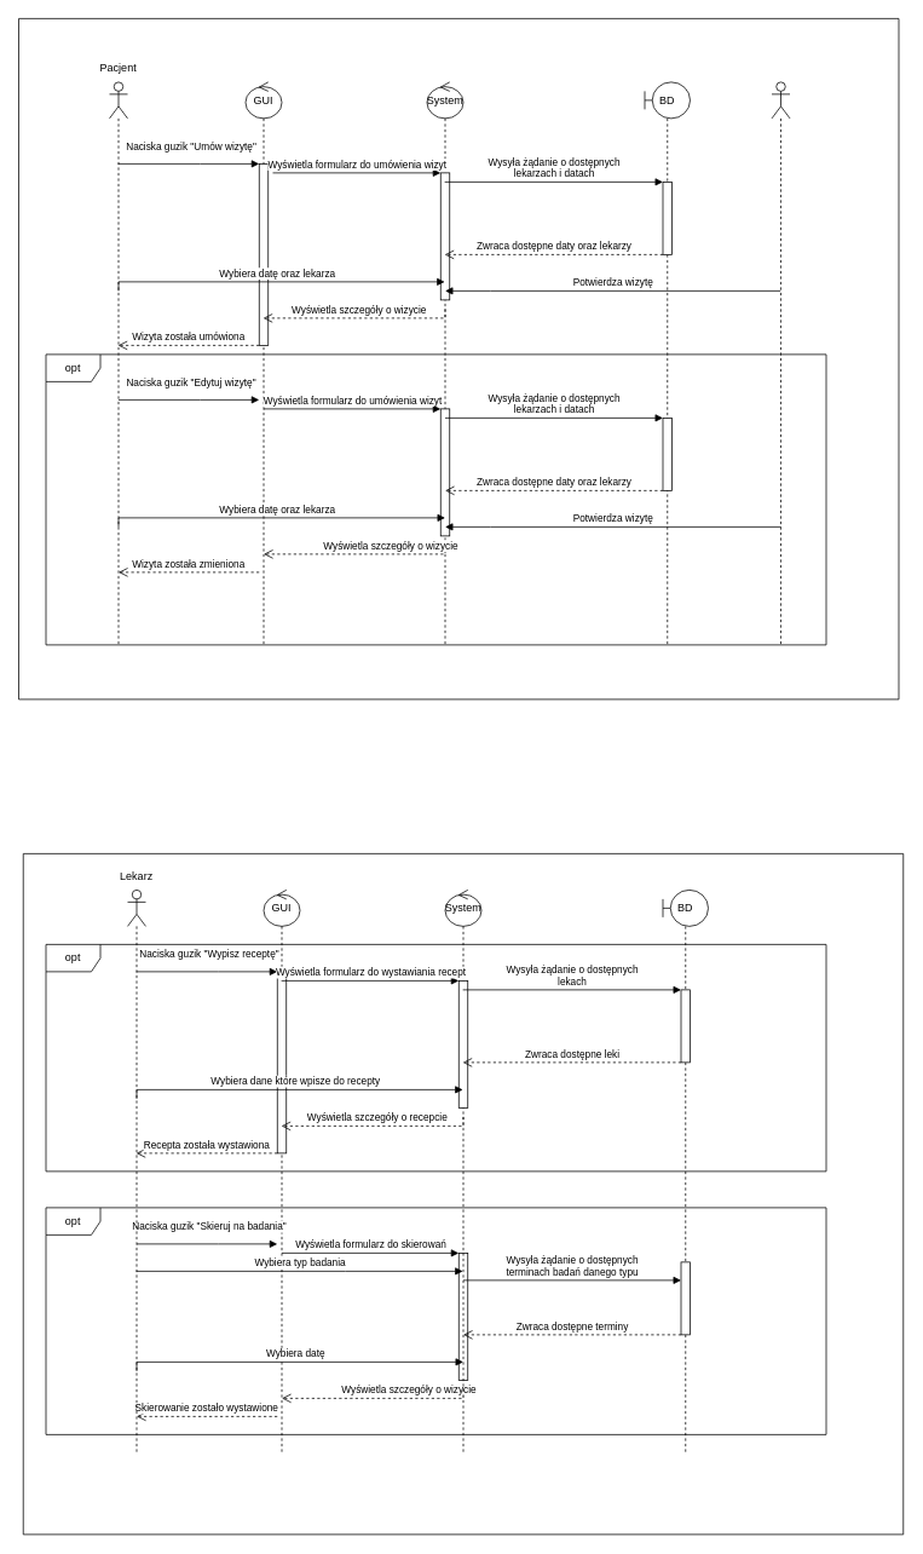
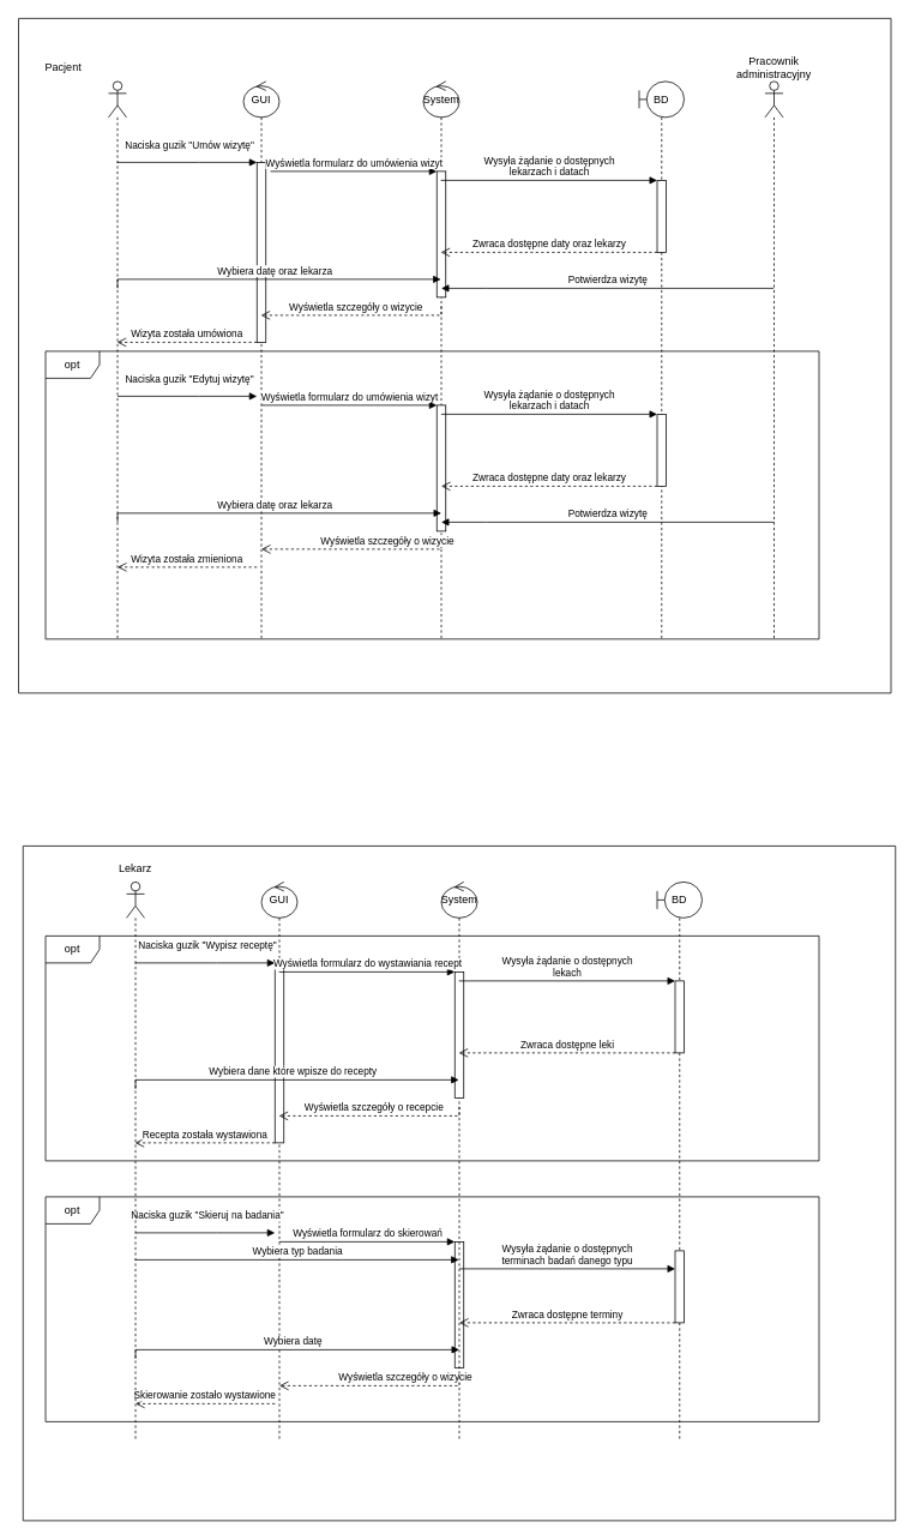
  <mxCell id="0" />
  <mxCell id="1" parent="0" />
  <mxCell id="2" value="" style="verticalLabelPosition=bottom;verticalAlign=top;html=1;shape=mxgraph.basic.rect;fillColor2=none;strokeWidth=1;size=20;indent=5;" vertex="1" parent="1"><mxGeometry x="25" y="940" width="970" height="750" as="geometry" /></mxCell>
  <mxCell id="3" value="" style="verticalLabelPosition=bottom;verticalAlign=top;html=1;shape=mxgraph.basic.rect;fillColor2=none;strokeWidth=1;size=20;indent=5;" vertex="1" parent="1"><mxGeometry x="20" y="20" width="970" height="750" as="geometry" /></mxCell>
  <mxCell id="4" value="GUI" style="shape=umlLifeline;perimeter=lifelinePerimeter;whiteSpace=wrap;html=1;container=1;dropTarget=0;collapsible=0;recursiveResize=0;outlineConnect=0;portConstraint=eastwest;newEdgeStyle={&quot;edgeStyle&quot;:&quot;elbowEdgeStyle&quot;,&quot;elbow&quot;:&quot;vertical&quot;,&quot;curved&quot;:0,&quot;rounded&quot;:0};participant=umlControl;" vertex="1" parent="1"><mxGeometry x="270" y="90" width="40" height="620" as="geometry" /></mxCell>
  <mxCell id="5" value="" style="html=1;points=[];perimeter=orthogonalPerimeter;outlineConnect=0;targetShapes=umlLifeline;portConstraint=eastwest;newEdgeStyle={&quot;edgeStyle&quot;:&quot;elbowEdgeStyle&quot;,&quot;elbow&quot;:&quot;vertical&quot;,&quot;curved&quot;:0,&quot;rounded&quot;:0};" vertex="1" parent="4"><mxGeometry x="15" y="90" width="10" height="200" as="geometry" /></mxCell>
  <mxCell id="6" value="BD" style="shape=umlLifeline;perimeter=lifelinePerimeter;whiteSpace=wrap;html=1;container=1;dropTarget=0;collapsible=0;recursiveResize=0;outlineConnect=0;portConstraint=eastwest;newEdgeStyle={&quot;edgeStyle&quot;:&quot;elbowEdgeStyle&quot;,&quot;elbow&quot;:&quot;vertical&quot;,&quot;curved&quot;:0,&quot;rounded&quot;:0};participant=umlBoundary;" vertex="1" parent="1"><mxGeometry x="710" y="90" width="50" height="620" as="geometry" /></mxCell>
  <mxCell id="7" value="" style="html=1;points=[];perimeter=orthogonalPerimeter;outlineConnect=0;targetShapes=umlLifeline;portConstraint=eastwest;newEdgeStyle={&quot;edgeStyle&quot;:&quot;elbowEdgeStyle&quot;,&quot;elbow&quot;:&quot;vertical&quot;,&quot;curved&quot;:0,&quot;rounded&quot;:0};" vertex="1" parent="6"><mxGeometry x="20" y="110" width="10" height="80" as="geometry" /></mxCell>
  <mxCell id="8" value="" style="shape=umlLifeline;perimeter=lifelinePerimeter;whiteSpace=wrap;html=1;container=1;dropTarget=0;collapsible=0;recursiveResize=0;outlineConnect=0;portConstraint=eastwest;newEdgeStyle={&quot;edgeStyle&quot;:&quot;elbowEdgeStyle&quot;,&quot;elbow&quot;:&quot;vertical&quot;,&quot;curved&quot;:0,&quot;rounded&quot;:0};participant=umlActor;" vertex="1" parent="1"><mxGeometry x="120" y="90" width="20" height="620" as="geometry" /></mxCell>
  <mxCell id="9" value="" style="shape=umlLifeline;perimeter=lifelinePerimeter;whiteSpace=wrap;html=1;container=1;dropTarget=0;collapsible=0;recursiveResize=0;outlineConnect=0;portConstraint=eastwest;newEdgeStyle={&quot;edgeStyle&quot;:&quot;elbowEdgeStyle&quot;,&quot;elbow&quot;:&quot;vertical&quot;,&quot;curved&quot;:0,&quot;rounded&quot;:0};participant=umlActor;" vertex="1" parent="1"><mxGeometry x="850" y="90" width="20" height="620" as="geometry" /></mxCell>
  <mxCell id="10" value="System" style="shape=umlLifeline;perimeter=lifelinePerimeter;whiteSpace=wrap;html=1;container=1;dropTarget=0;collapsible=0;recursiveResize=0;outlineConnect=0;portConstraint=eastwest;newEdgeStyle={&quot;edgeStyle&quot;:&quot;elbowEdgeStyle&quot;,&quot;elbow&quot;:&quot;vertical&quot;,&quot;curved&quot;:0,&quot;rounded&quot;:0};participant=umlControl;" vertex="1" parent="1"><mxGeometry x="470" y="90" width="40" height="620" as="geometry" /></mxCell>
  <mxCell id="11" value="" style="html=1;points=[];perimeter=orthogonalPerimeter;outlineConnect=0;targetShapes=umlLifeline;portConstraint=eastwest;newEdgeStyle={&quot;edgeStyle&quot;:&quot;elbowEdgeStyle&quot;,&quot;elbow&quot;:&quot;vertical&quot;,&quot;curved&quot;:0,&quot;rounded&quot;:0};" vertex="1" parent="10"><mxGeometry x="15" y="100" width="10" height="140" as="geometry" /></mxCell>
  <mxCell id="12" value="Naciska guzik &quot;Umów wizytę&quot;" style="html=1;verticalAlign=bottom;endArrow=block;edgeStyle=elbowEdgeStyle;elbow=vertical;curved=0;rounded=0;" edge="1" target="5" parent="1" source="8"><mxGeometry x="0.035" y="10" relative="1" as="geometry"><mxPoint x="215" y="180" as="sourcePoint" /><Array as="points"><mxPoint x="220" y="180" /></Array><mxPoint as="offset" /></mxGeometry></mxCell>
  <mxCell id="13" value="Wizyta została umówiona" style="html=1;verticalAlign=bottom;endArrow=open;dashed=1;endSize=8;edgeStyle=elbowEdgeStyle;elbow=vertical;curved=0;rounded=0;" edge="1" source="5" parent="1" target="8"><mxGeometry relative="1" as="geometry"><mxPoint x="215" y="255" as="targetPoint" /><Array as="points"><mxPoint x="230" y="380" /><mxPoint x="240" y="380" /><mxPoint x="213" y="260" /></Array></mxGeometry></mxCell>
  <mxCell id="14" value="Wyświetla formularz do umówienia wizyt" style="html=1;verticalAlign=bottom;endArrow=block;edgeStyle=elbowEdgeStyle;elbow=vertical;curved=0;rounded=0;" edge="1" target="11" parent="1"><mxGeometry relative="1" as="geometry"><mxPoint x="300" y="190" as="sourcePoint" /><Array as="points"><mxPoint x="398" y="190" /></Array></mxGeometry></mxCell>
  <mxCell id="15" value="Wyświetla szczegóły o wizycie" style="html=1;verticalAlign=bottom;endArrow=open;dashed=1;endSize=8;edgeStyle=elbowEdgeStyle;elbow=vertical;curved=0;rounded=0;" edge="1" parent="1" target="4"><mxGeometry relative="1" as="geometry"><mxPoint x="415" y="265" as="targetPoint" /><mxPoint x="490" y="340" as="sourcePoint" /><Array as="points"><mxPoint x="410" y="350" /><mxPoint x="420" y="330" /><mxPoint x="390" y="270" /></Array></mxGeometry></mxCell>
  <mxCell id="16" value="Zwraca dostępne daty oraz lekarzy" style="html=1;verticalAlign=bottom;endArrow=open;dashed=1;endSize=8;edgeStyle=elbowEdgeStyle;elbow=vertical;curved=0;rounded=0;" edge="1" source="7" parent="1" target="10"><mxGeometry relative="1" as="geometry"><mxPoint x="530" y="265" as="targetPoint" /><Array as="points"><mxPoint x="560" y="280" /><mxPoint x="540" y="270" /></Array></mxGeometry></mxCell>
  <mxCell id="17" value="Wysyła żądanie o dostępnych &lt;br&gt;lekarzach i datach" style="html=1;verticalAlign=bottom;endArrow=block;edgeStyle=elbowEdgeStyle;elbow=vertical;curved=0;rounded=0;" edge="1" target="7" parent="1" source="10"><mxGeometry relative="1" as="geometry"><mxPoint x="530" y="190" as="sourcePoint" /><Array as="points"><mxPoint x="550" y="200" /></Array></mxGeometry></mxCell>
  <mxCell id="18" value="Wybiera datę oraz lekarza" style="html=1;verticalAlign=bottom;endArrow=block;edgeStyle=elbowEdgeStyle;elbow=vertical;curved=0;rounded=0;" edge="1" parent="1" target="10"><mxGeometry width="80" relative="1" as="geometry"><mxPoint x="130" y="320" as="sourcePoint" /><mxPoint x="210" y="320" as="targetPoint" /><Array as="points"><mxPoint x="210" y="310" /></Array></mxGeometry></mxCell>
  <mxCell id="19" value="Potwierdza wizytę" style="html=1;verticalAlign=bottom;endArrow=block;edgeStyle=elbowEdgeStyle;elbow=vertical;curved=0;rounded=0;" edge="1" parent="1" source="9"><mxGeometry width="80" relative="1" as="geometry"><mxPoint x="620" y="320" as="sourcePoint" /><mxPoint x="490" y="320" as="targetPoint" /><Array as="points"><mxPoint x="540" y="320" /></Array></mxGeometry></mxCell>
  <mxCell id="20" value="opt" style="shape=umlFrame;whiteSpace=wrap;html=1;pointerEvents=0;" vertex="1" parent="1"><mxGeometry x="50" y="390" width="860" height="320" as="geometry" /></mxCell>
  <mxCell id="21" value="" style="html=1;points=[];perimeter=orthogonalPerimeter;outlineConnect=0;targetShapes=umlLifeline;portConstraint=eastwest;newEdgeStyle={&quot;edgeStyle&quot;:&quot;elbowEdgeStyle&quot;,&quot;elbow&quot;:&quot;vertical&quot;,&quot;curved&quot;:0,&quot;rounded&quot;:0};" vertex="1" parent="1"><mxGeometry x="730" y="460" width="10" height="80" as="geometry" /></mxCell>
  <mxCell id="22" value="" style="html=1;points=[];perimeter=orthogonalPerimeter;outlineConnect=0;targetShapes=umlLifeline;portConstraint=eastwest;newEdgeStyle={&quot;edgeStyle&quot;:&quot;elbowEdgeStyle&quot;,&quot;elbow&quot;:&quot;vertical&quot;,&quot;curved&quot;:0,&quot;rounded&quot;:0};" vertex="1" parent="1"><mxGeometry x="485" y="450" width="10" height="140" as="geometry" /></mxCell>
  <mxCell id="23" value="Naciska guzik &quot;Edytuj wizytę&quot;" style="html=1;verticalAlign=bottom;endArrow=block;edgeStyle=elbowEdgeStyle;elbow=vertical;curved=0;rounded=0;" edge="1" parent="1"><mxGeometry x="0.035" y="10" relative="1" as="geometry"><mxPoint x="130" y="440" as="sourcePoint" /><mxPoint x="285" y="440" as="targetPoint" /><Array as="points"><mxPoint x="220" y="440" /></Array><mxPoint as="offset" /></mxGeometry></mxCell>
  <mxCell id="24" value="Wyświetla formularz do umówienia wizyt" style="html=1;verticalAlign=bottom;endArrow=block;edgeStyle=elbowEdgeStyle;elbow=vertical;curved=0;rounded=0;" edge="1" parent="1" target="22"><mxGeometry relative="1" as="geometry"><mxPoint x="290" y="450" as="sourcePoint" /><Array as="points"><mxPoint x="398" y="450" /></Array></mxGeometry></mxCell>
  <mxCell id="25" value="Wyświetla szczegóły o wizycie" style="html=1;verticalAlign=bottom;endArrow=open;dashed=1;endSize=8;edgeStyle=elbowEdgeStyle;elbow=vertical;curved=0;rounded=0;" edge="1" parent="1"><mxGeometry x="-0.333" relative="1" as="geometry"><mxPoint x="290" y="610" as="targetPoint" /><mxPoint x="490" y="600" as="sourcePoint" /><Array as="points"><mxPoint x="410" y="610" /><mxPoint x="420" y="590" /><mxPoint x="390" y="530" /></Array><mxPoint as="offset" /></mxGeometry></mxCell>
  <mxCell id="26" value="Zwraca dostępne daty oraz lekarzy" style="html=1;verticalAlign=bottom;endArrow=open;dashed=1;endSize=8;edgeStyle=elbowEdgeStyle;elbow=vertical;curved=0;rounded=0;" edge="1" parent="1" source="21"><mxGeometry relative="1" as="geometry"><mxPoint x="490" y="540" as="targetPoint" /><Array as="points"><mxPoint x="560" y="540" /><mxPoint x="540" y="530" /></Array></mxGeometry></mxCell>
  <mxCell id="27" value="Wysyła żądanie o dostępnych &lt;br&gt;lekarzach i datach" style="html=1;verticalAlign=bottom;endArrow=block;edgeStyle=elbowEdgeStyle;elbow=vertical;curved=0;rounded=0;" edge="1" parent="1" target="21"><mxGeometry relative="1" as="geometry"><mxPoint x="490" y="460" as="sourcePoint" /><Array as="points"><mxPoint x="550" y="460" /></Array></mxGeometry></mxCell>
  <mxCell id="28" value="Wybiera datę oraz lekarza" style="html=1;verticalAlign=bottom;endArrow=block;edgeStyle=elbowEdgeStyle;elbow=vertical;curved=0;rounded=0;" edge="1" parent="1"><mxGeometry width="80" relative="1" as="geometry"><mxPoint x="130" y="580" as="sourcePoint" /><mxPoint x="490" y="570" as="targetPoint" /><Array as="points"><mxPoint x="210" y="570" /></Array></mxGeometry></mxCell>
  <mxCell id="29" value="Potwierdza wizytę" style="html=1;verticalAlign=bottom;endArrow=block;edgeStyle=elbowEdgeStyle;elbow=vertical;curved=0;rounded=0;" edge="1" parent="1"><mxGeometry width="80" relative="1" as="geometry"><mxPoint x="860" y="580" as="sourcePoint" /><mxPoint x="490" y="580" as="targetPoint" /><Array as="points"><mxPoint x="540" y="580" /></Array></mxGeometry></mxCell>
  <mxCell id="30" value="Wizyta została zmieniona" style="html=1;verticalAlign=bottom;endArrow=open;dashed=1;endSize=8;edgeStyle=elbowEdgeStyle;elbow=vertical;curved=0;rounded=0;" edge="1" parent="1"><mxGeometry relative="1" as="geometry"><mxPoint x="130" y="630" as="targetPoint" /><mxPoint x="285" y="630" as="sourcePoint" /><Array as="points"><mxPoint x="230" y="630" /><mxPoint x="240" y="630" /><mxPoint x="213" y="510" /></Array></mxGeometry></mxCell>
- <mxCell id="31" value="Pacjent" style="text;html=1;strokeColor=none;fillColor=none;align=center;verticalAlign=middle;whiteSpace=wrap;rounded=0;" vertex="1" parent="1"><mxGeometry x="100" y="60" width="60" height="30" as="geometry" /></mxCell>
+ <mxCell id="31" value="Pacjent" style="text;html=1;strokeColor=none;fillColor=none;align=center;verticalAlign=middle;whiteSpace=wrap;rounded=0;" vertex="1" parent="1"><mxGeometry x="40" y="60" width="60" height="30" as="geometry" /></mxCell>
+ <mxCell id="32" value="Pracownik administracyjny" style="text;html=1;strokeColor=none;fillColor=none;align=center;verticalAlign=middle;whiteSpace=wrap;rounded=0;" vertex="1" parent="1"><mxGeometry x="830" y="60" width="60" height="30" as="geometry" /></mxCell>
  <mxCell id="33" value="GUI" style="shape=umlLifeline;perimeter=lifelinePerimeter;whiteSpace=wrap;html=1;container=1;dropTarget=0;collapsible=0;recursiveResize=0;outlineConnect=0;portConstraint=eastwest;newEdgeStyle={&quot;edgeStyle&quot;:&quot;elbowEdgeStyle&quot;,&quot;elbow&quot;:&quot;vertical&quot;,&quot;curved&quot;:0,&quot;rounded&quot;:0};participant=umlControl;" vertex="1" parent="1"><mxGeometry x="290" y="980" width="40" height="620" as="geometry" /></mxCell>
  <mxCell id="34" value="" style="html=1;points=[];perimeter=orthogonalPerimeter;outlineConnect=0;targetShapes=umlLifeline;portConstraint=eastwest;newEdgeStyle={&quot;edgeStyle&quot;:&quot;elbowEdgeStyle&quot;,&quot;elbow&quot;:&quot;vertical&quot;,&quot;curved&quot;:0,&quot;rounded&quot;:0};" vertex="1" parent="33"><mxGeometry x="15" y="90" width="10" height="200" as="geometry" /></mxCell>
  <mxCell id="35" value="BD" style="shape=umlLifeline;perimeter=lifelinePerimeter;whiteSpace=wrap;html=1;container=1;dropTarget=0;collapsible=0;recursiveResize=0;outlineConnect=0;portConstraint=eastwest;newEdgeStyle={&quot;edgeStyle&quot;:&quot;elbowEdgeStyle&quot;,&quot;elbow&quot;:&quot;vertical&quot;,&quot;curved&quot;:0,&quot;rounded&quot;:0};participant=umlBoundary;" vertex="1" parent="1"><mxGeometry x="730" y="980" width="50" height="620" as="geometry" /></mxCell>
  <mxCell id="36" value="" style="html=1;points=[];perimeter=orthogonalPerimeter;outlineConnect=0;targetShapes=umlLifeline;portConstraint=eastwest;newEdgeStyle={&quot;edgeStyle&quot;:&quot;elbowEdgeStyle&quot;,&quot;elbow&quot;:&quot;vertical&quot;,&quot;curved&quot;:0,&quot;rounded&quot;:0};" vertex="1" parent="35"><mxGeometry x="20" y="110" width="10" height="80" as="geometry" /></mxCell>
  <mxCell id="37" value="" style="html=1;points=[];perimeter=orthogonalPerimeter;outlineConnect=0;targetShapes=umlLifeline;portConstraint=eastwest;newEdgeStyle={&quot;edgeStyle&quot;:&quot;elbowEdgeStyle&quot;,&quot;elbow&quot;:&quot;vertical&quot;,&quot;curved&quot;:0,&quot;rounded&quot;:0};" vertex="1" parent="35"><mxGeometry x="20" y="410" width="10" height="80" as="geometry" /></mxCell>
  <mxCell id="38" value="" style="html=1;points=[];perimeter=orthogonalPerimeter;outlineConnect=0;targetShapes=umlLifeline;portConstraint=eastwest;newEdgeStyle={&quot;edgeStyle&quot;:&quot;elbowEdgeStyle&quot;,&quot;elbow&quot;:&quot;vertical&quot;,&quot;curved&quot;:0,&quot;rounded&quot;:0};" vertex="1" parent="35"><mxGeometry x="-225" y="400" width="10" height="140" as="geometry" /></mxCell>
  <mxCell id="39" value="Naciska guzik &quot;Skieruj na badania&quot;" style="html=1;verticalAlign=bottom;endArrow=block;edgeStyle=elbowEdgeStyle;elbow=vertical;curved=0;rounded=0;" edge="1" parent="35"><mxGeometry x="0.035" y="10" relative="1" as="geometry"><mxPoint x="-580" y="390" as="sourcePoint" /><mxPoint x="-425" y="390" as="targetPoint" /><Array as="points"><mxPoint x="-490" y="390" /></Array><mxPoint as="offset" /></mxGeometry></mxCell>
  <mxCell id="40" value="Wyświetla formularz do skierowań" style="html=1;verticalAlign=bottom;endArrow=block;edgeStyle=elbowEdgeStyle;elbow=vertical;curved=0;rounded=0;" edge="1" parent="35" target="38"><mxGeometry relative="1" as="geometry"><mxPoint x="-420" y="400" as="sourcePoint" /><Array as="points"><mxPoint x="-312" y="400" /></Array></mxGeometry></mxCell>
  <mxCell id="41" value="Wyświetla szczegóły o wizycie" style="html=1;verticalAlign=bottom;endArrow=open;dashed=1;endSize=8;edgeStyle=elbowEdgeStyle;elbow=vertical;curved=0;rounded=0;" edge="1" parent="35"><mxGeometry x="-0.333" relative="1" as="geometry"><mxPoint x="-420" y="560" as="targetPoint" /><mxPoint x="-220" y="550" as="sourcePoint" /><Array as="points"><mxPoint x="-300" y="560" /><mxPoint x="-290" y="540" /><mxPoint x="-320" y="480" /></Array><mxPoint as="offset" /></mxGeometry></mxCell>
  <mxCell id="42" value="Zwraca dostępne terminy" style="html=1;verticalAlign=bottom;endArrow=open;dashed=1;endSize=8;edgeStyle=elbowEdgeStyle;elbow=vertical;curved=0;rounded=0;" edge="1" parent="35" source="37"><mxGeometry relative="1" as="geometry"><mxPoint x="-220" y="490" as="targetPoint" /><Array as="points"><mxPoint x="-150" y="490" /><mxPoint x="-170" y="480" /></Array></mxGeometry></mxCell>
  <mxCell id="43" value="Wysyła żądanie o dostępnych &lt;br&gt;terminach badań danego typu" style="html=1;verticalAlign=bottom;endArrow=block;edgeStyle=elbowEdgeStyle;elbow=vertical;curved=0;rounded=0;" edge="1" parent="35" target="37"><mxGeometry relative="1" as="geometry"><mxPoint x="-220" y="430" as="sourcePoint" /><Array as="points"><mxPoint x="-20" y="430" /><mxPoint x="-160" y="430" /></Array><mxPoint as="offset" /></mxGeometry></mxCell>
  <mxCell id="44" value="Wybiera datę" style="html=1;verticalAlign=bottom;endArrow=block;edgeStyle=elbowEdgeStyle;elbow=vertical;curved=0;rounded=0;" edge="1" parent="35"><mxGeometry width="80" relative="1" as="geometry"><mxPoint x="-580" y="530" as="sourcePoint" /><mxPoint x="-220" y="520" as="targetPoint" /><Array as="points"><mxPoint x="-500" y="520" /></Array></mxGeometry></mxCell>
  <mxCell id="45" value="Skierowanie zostało wystawione" style="html=1;verticalAlign=bottom;endArrow=open;dashed=1;endSize=8;edgeStyle=elbowEdgeStyle;elbow=vertical;curved=0;rounded=0;" edge="1" parent="35"><mxGeometry relative="1" as="geometry"><mxPoint x="-580" y="580" as="targetPoint" /><mxPoint x="-425" y="580" as="sourcePoint" /><Array as="points"><mxPoint x="-480" y="580" /><mxPoint x="-470" y="580" /><mxPoint x="-497" y="460" /></Array></mxGeometry></mxCell>
  <mxCell id="46" value="Wybiera typ badania" style="html=1;verticalAlign=bottom;endArrow=block;edgeStyle=elbowEdgeStyle;elbow=vertical;curved=0;rounded=0;" edge="1" parent="35"><mxGeometry width="80" relative="1" as="geometry"><mxPoint x="-580.5" y="420" as="sourcePoint" /><mxPoint x="-220.5" y="420" as="targetPoint" /><Array as="points"><mxPoint x="-350" y="420" /></Array></mxGeometry></mxCell>
  <mxCell id="47" value="" style="shape=umlLifeline;perimeter=lifelinePerimeter;whiteSpace=wrap;html=1;container=1;dropTarget=0;collapsible=0;recursiveResize=0;outlineConnect=0;portConstraint=eastwest;newEdgeStyle={&quot;edgeStyle&quot;:&quot;elbowEdgeStyle&quot;,&quot;elbow&quot;:&quot;vertical&quot;,&quot;curved&quot;:0,&quot;rounded&quot;:0};participant=umlActor;" vertex="1" parent="1"><mxGeometry x="140" y="980" width="20" height="620" as="geometry" /></mxCell>
  <mxCell id="48" value="System" style="shape=umlLifeline;perimeter=lifelinePerimeter;whiteSpace=wrap;html=1;container=1;dropTarget=0;collapsible=0;recursiveResize=0;outlineConnect=0;portConstraint=eastwest;newEdgeStyle={&quot;edgeStyle&quot;:&quot;elbowEdgeStyle&quot;,&quot;elbow&quot;:&quot;vertical&quot;,&quot;curved&quot;:0,&quot;rounded&quot;:0};participant=umlControl;" vertex="1" parent="1"><mxGeometry x="490" y="980" width="40" height="620" as="geometry" /></mxCell>
  <mxCell id="49" value="" style="html=1;points=[];perimeter=orthogonalPerimeter;outlineConnect=0;targetShapes=umlLifeline;portConstraint=eastwest;newEdgeStyle={&quot;edgeStyle&quot;:&quot;elbowEdgeStyle&quot;,&quot;elbow&quot;:&quot;vertical&quot;,&quot;curved&quot;:0,&quot;rounded&quot;:0};" vertex="1" parent="48"><mxGeometry x="15" y="100" width="10" height="140" as="geometry" /></mxCell>
  <mxCell id="50" value="Naciska guzik &quot;Wypisz receptę&quot;" style="html=1;verticalAlign=bottom;endArrow=block;edgeStyle=elbowEdgeStyle;elbow=vertical;curved=0;rounded=0;" edge="1" parent="1" source="47" target="34"><mxGeometry x="0.035" y="10" relative="1" as="geometry"><mxPoint x="235" y="1070" as="sourcePoint" /><Array as="points"><mxPoint x="240" y="1070" /></Array><mxPoint as="offset" /></mxGeometry></mxCell>
  <mxCell id="51" value="Recepta została wystawiona" style="html=1;verticalAlign=bottom;endArrow=open;dashed=1;endSize=8;edgeStyle=elbowEdgeStyle;elbow=vertical;curved=0;rounded=0;" edge="1" parent="1" source="34" target="47"><mxGeometry relative="1" as="geometry"><mxPoint x="235" y="1145" as="targetPoint" /><Array as="points"><mxPoint x="250" y="1270" /><mxPoint x="260" y="1270" /><mxPoint x="233" y="1150" /></Array></mxGeometry></mxCell>
  <mxCell id="52" value="Wyświetla formularz do wystawiania recept" style="html=1;verticalAlign=bottom;endArrow=block;edgeStyle=elbowEdgeStyle;elbow=vertical;curved=0;rounded=0;" edge="1" parent="1" source="33" target="49"><mxGeometry relative="1" as="geometry"><mxPoint x="435" y="1080" as="sourcePoint" /><Array as="points"><mxPoint x="418" y="1080" /></Array></mxGeometry></mxCell>
  <mxCell id="53" value="Wyświetla szczegóły o recepcie" style="html=1;verticalAlign=bottom;endArrow=open;dashed=1;endSize=8;edgeStyle=elbowEdgeStyle;elbow=vertical;curved=0;rounded=0;" edge="1" parent="1" target="33"><mxGeometry relative="1" as="geometry"><mxPoint x="435" y="1155" as="targetPoint" /><mxPoint x="510" y="1230" as="sourcePoint" /><Array as="points"><mxPoint x="430" y="1240" /><mxPoint x="440" y="1220" /><mxPoint x="410" y="1160" /></Array></mxGeometry></mxCell>
  <mxCell id="54" value="Zwraca dostępne leki" style="html=1;verticalAlign=bottom;endArrow=open;dashed=1;endSize=8;edgeStyle=elbowEdgeStyle;elbow=vertical;curved=0;rounded=0;" edge="1" parent="1" source="36" target="48"><mxGeometry relative="1" as="geometry"><mxPoint x="550" y="1155" as="targetPoint" /><Array as="points"><mxPoint x="580" y="1170" /><mxPoint x="560" y="1160" /></Array></mxGeometry></mxCell>
  <mxCell id="55" value="Wysyła żądanie o dostępnych &lt;br&gt;lekach" style="html=1;verticalAlign=bottom;endArrow=block;edgeStyle=elbowEdgeStyle;elbow=vertical;curved=0;rounded=0;" edge="1" parent="1" source="48" target="36"><mxGeometry relative="1" as="geometry"><mxPoint x="550" y="1080" as="sourcePoint" /><Array as="points"><mxPoint x="570" y="1090" /></Array></mxGeometry></mxCell>
  <mxCell id="56" value="Wybiera dane które wpisze do recepty" style="html=1;verticalAlign=bottom;endArrow=block;edgeStyle=elbowEdgeStyle;elbow=vertical;curved=0;rounded=0;" edge="1" parent="1" target="48"><mxGeometry width="80" relative="1" as="geometry"><mxPoint x="150" y="1210" as="sourcePoint" /><mxPoint x="230" y="1210" as="targetPoint" /><Array as="points"><mxPoint x="230" y="1200" /></Array></mxGeometry></mxCell>
  <mxCell id="57" value="Lekarz" style="text;html=1;strokeColor=none;fillColor=none;align=center;verticalAlign=middle;whiteSpace=wrap;rounded=0;" vertex="1" parent="1"><mxGeometry x="120" y="950" width="60" height="30" as="geometry" /></mxCell>
  <mxCell id="58" value="opt" style="shape=umlFrame;whiteSpace=wrap;html=1;pointerEvents=0;" vertex="1" parent="1"><mxGeometry x="50" y="1040" width="860" height="250" as="geometry" /></mxCell>
  <mxCell id="59" value="opt" style="shape=umlFrame;whiteSpace=wrap;html=1;pointerEvents=0;" vertex="1" parent="1"><mxGeometry x="50" y="1330" width="860" height="250" as="geometry" /></mxCell>
